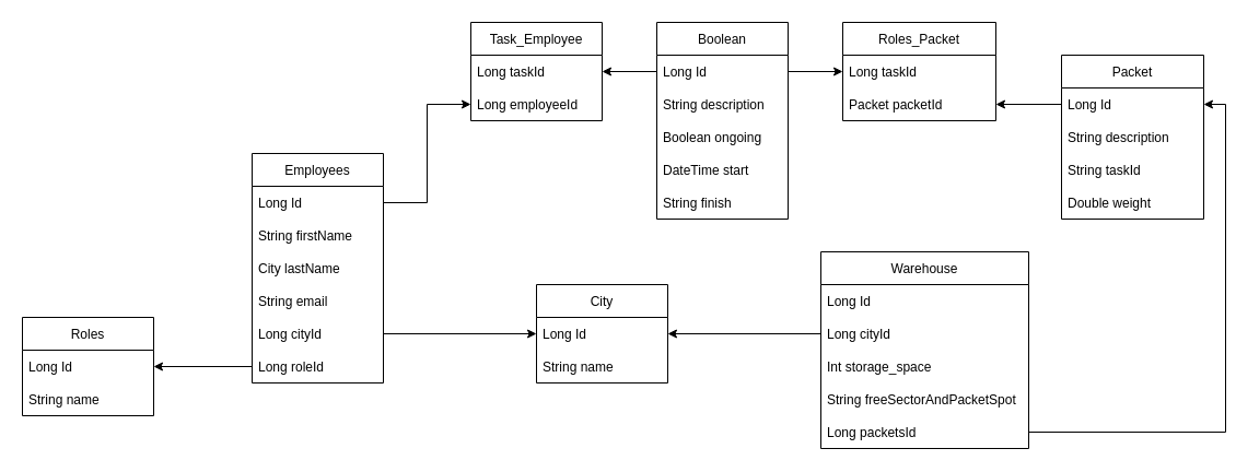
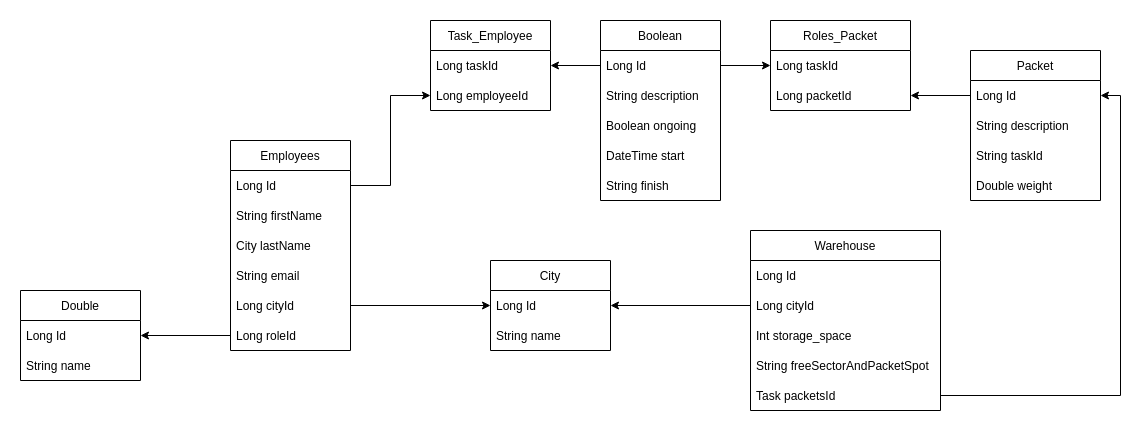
  <mxCell id="0" />
  <mxCell id="1" parent="0" />
- <mxCell id="2" value="Roles" style="swimlane;fontStyle=0;childLayout=stackLayout;horizontal=1;startSize=30;horizontalStack=0;resizeParent=1;resizeParentMax=0;resizeLast=0;collapsible=1;marginBottom=0;" parent="1" vertex="1"><mxGeometry x="20" y="290" width="120" height="90" as="geometry" /></mxCell>
+ <mxCell id="2" value="Double" style="swimlane;fontStyle=0;childLayout=stackLayout;horizontal=1;startSize=30;horizontalStack=0;resizeParent=1;resizeParentMax=0;resizeLast=0;collapsible=1;marginBottom=0;" parent="1" vertex="1"><mxGeometry x="20" y="290" width="120" height="90" as="geometry" /></mxCell>
  <mxCell id="3" value="Long Id" style="text;strokeColor=none;fillColor=none;align=left;verticalAlign=middle;spacingLeft=4;spacingRight=4;overflow=hidden;points=[[0,0.5],[1,0.5]];portConstraint=eastwest;rotatable=0;" parent="2" vertex="1"><mxGeometry y="30" width="120" height="30" as="geometry" /></mxCell>
  <mxCell id="4" value="String name" style="text;strokeColor=none;fillColor=none;align=left;verticalAlign=middle;spacingLeft=4;spacingRight=4;overflow=hidden;points=[[0,0.5],[1,0.5]];portConstraint=eastwest;rotatable=0;" parent="2" vertex="1"><mxGeometry y="60" width="120" height="30" as="geometry" /></mxCell>
  <mxCell id="5" value="Packet" style="swimlane;fontStyle=0;childLayout=stackLayout;horizontal=1;startSize=30;horizontalStack=0;resizeParent=1;resizeParentMax=0;resizeLast=0;collapsible=1;marginBottom=0;" parent="1" vertex="1"><mxGeometry x="970" y="50" width="130" height="150" as="geometry" /></mxCell>
  <mxCell id="6" value="Long Id" style="text;strokeColor=none;fillColor=none;align=left;verticalAlign=middle;spacingLeft=4;spacingRight=4;overflow=hidden;points=[[0,0.5],[1,0.5]];portConstraint=eastwest;rotatable=0;" parent="5" vertex="1"><mxGeometry y="30" width="130" height="30" as="geometry" /></mxCell>
  <mxCell id="7" value="String description" style="text;strokeColor=none;fillColor=none;align=left;verticalAlign=middle;spacingLeft=4;spacingRight=4;overflow=hidden;points=[[0,0.5],[1,0.5]];portConstraint=eastwest;rotatable=0;" parent="5" vertex="1"><mxGeometry y="60" width="130" height="30" as="geometry" /></mxCell>
  <mxCell id="8" value="String taskId" style="text;strokeColor=none;fillColor=none;align=left;verticalAlign=middle;spacingLeft=4;spacingRight=4;overflow=hidden;points=[[0,0.5],[1,0.5]];portConstraint=eastwest;rotatable=0;" parent="5" vertex="1"><mxGeometry y="90" width="130" height="30" as="geometry" /></mxCell>
  <mxCell id="9" value="Double weight" style="text;strokeColor=none;fillColor=none;align=left;verticalAlign=middle;spacingLeft=4;spacingRight=4;overflow=hidden;points=[[0,0.5],[1,0.5]];portConstraint=eastwest;rotatable=0;" parent="5" vertex="1"><mxGeometry y="120" width="130" height="30" as="geometry" /></mxCell>
  <mxCell id="10" value="Warehouse" style="swimlane;fontStyle=0;childLayout=stackLayout;horizontal=1;startSize=30;horizontalStack=0;resizeParent=1;resizeParentMax=0;resizeLast=0;collapsible=1;marginBottom=0;" parent="1" vertex="1"><mxGeometry x="750" y="230" width="190" height="180" as="geometry" /></mxCell>
  <mxCell id="11" value="Long Id" style="text;strokeColor=none;fillColor=none;align=left;verticalAlign=middle;spacingLeft=4;spacingRight=4;overflow=hidden;points=[[0,0.5],[1,0.5]];portConstraint=eastwest;rotatable=0;" parent="10" vertex="1"><mxGeometry y="30" width="190" height="30" as="geometry" /></mxCell>
  <mxCell id="12" value="Long cityId" style="text;strokeColor=none;fillColor=none;align=left;verticalAlign=middle;spacingLeft=4;spacingRight=4;overflow=hidden;points=[[0,0.5],[1,0.5]];portConstraint=eastwest;rotatable=0;" parent="10" vertex="1"><mxGeometry y="60" width="190" height="30" as="geometry" /></mxCell>
  <mxCell id="13" value="Int storage_space" style="text;strokeColor=none;fillColor=none;align=left;verticalAlign=middle;spacingLeft=4;spacingRight=4;overflow=hidden;points=[[0,0.5],[1,0.5]];portConstraint=eastwest;rotatable=0;" parent="10" vertex="1"><mxGeometry y="90" width="190" height="30" as="geometry" /></mxCell>
  <mxCell id="14" value="String freeSectorAndPacketSpot" style="text;strokeColor=none;fillColor=none;align=left;verticalAlign=middle;spacingLeft=4;spacingRight=4;overflow=hidden;points=[[0,0.5],[1,0.5]];portConstraint=eastwest;rotatable=0;" parent="10" vertex="1"><mxGeometry y="120" width="190" height="30" as="geometry" /></mxCell>
- <mxCell id="15" value="Long packetsId" style="text;strokeColor=none;fillColor=none;align=left;verticalAlign=middle;spacingLeft=4;spacingRight=4;overflow=hidden;points=[[0,0.5],[1,0.5]];portConstraint=eastwest;rotatable=0;" parent="10" vertex="1"><mxGeometry y="150" width="190" height="30" as="geometry" /></mxCell>
+ <mxCell id="15" value="Task packetsId" style="text;strokeColor=none;fillColor=none;align=left;verticalAlign=middle;spacingLeft=4;spacingRight=4;overflow=hidden;points=[[0,0.5],[1,0.5]];portConstraint=eastwest;rotatable=0;" parent="10" vertex="1"><mxGeometry y="150" width="190" height="30" as="geometry" /></mxCell>
  <mxCell id="16" value="City" style="swimlane;fontStyle=0;childLayout=stackLayout;horizontal=1;startSize=30;horizontalStack=0;resizeParent=1;resizeParentMax=0;resizeLast=0;collapsible=1;marginBottom=0;" parent="1" vertex="1"><mxGeometry x="490" y="260" width="120" height="90" as="geometry" /></mxCell>
  <mxCell id="17" value="Long Id" style="text;strokeColor=none;fillColor=none;align=left;verticalAlign=middle;spacingLeft=4;spacingRight=4;overflow=hidden;points=[[0,0.5],[1,0.5]];portConstraint=eastwest;rotatable=0;" parent="16" vertex="1"><mxGeometry y="30" width="120" height="30" as="geometry" /></mxCell>
  <mxCell id="18" value="String name" style="text;strokeColor=none;fillColor=none;align=left;verticalAlign=middle;spacingLeft=4;spacingRight=4;overflow=hidden;points=[[0,0.5],[1,0.5]];portConstraint=eastwest;rotatable=0;" parent="16" vertex="1"><mxGeometry y="60" width="120" height="30" as="geometry" /></mxCell>
  <mxCell id="19" value="Employees" style="swimlane;fontStyle=0;childLayout=stackLayout;horizontal=1;startSize=30;horizontalStack=0;resizeParent=1;resizeParentMax=0;resizeLast=0;collapsible=1;marginBottom=0;" parent="1" vertex="1"><mxGeometry x="230" y="140" width="120" height="210" as="geometry" /></mxCell>
  <mxCell id="20" value="Long Id" style="text;strokeColor=none;fillColor=none;align=left;verticalAlign=middle;spacingLeft=4;spacingRight=4;overflow=hidden;points=[[0,0.5],[1,0.5]];portConstraint=eastwest;rotatable=0;" parent="19" vertex="1"><mxGeometry y="30" width="120" height="30" as="geometry" /></mxCell>
  <mxCell id="21" value="String firstName" style="text;strokeColor=none;fillColor=none;align=left;verticalAlign=middle;spacingLeft=4;spacingRight=4;overflow=hidden;points=[[0,0.5],[1,0.5]];portConstraint=eastwest;rotatable=0;" parent="19" vertex="1"><mxGeometry y="60" width="120" height="30" as="geometry" /></mxCell>
  <mxCell id="22" value="City lastName" style="text;strokeColor=none;fillColor=none;align=left;verticalAlign=middle;spacingLeft=4;spacingRight=4;overflow=hidden;points=[[0,0.5],[1,0.5]];portConstraint=eastwest;rotatable=0;" parent="19" vertex="1"><mxGeometry y="90" width="120" height="30" as="geometry" /></mxCell>
  <mxCell id="23" value="String email" style="text;strokeColor=none;fillColor=none;align=left;verticalAlign=middle;spacingLeft=4;spacingRight=4;overflow=hidden;points=[[0,0.5],[1,0.5]];portConstraint=eastwest;rotatable=0;" parent="19" vertex="1"><mxGeometry y="120" width="120" height="30" as="geometry" /></mxCell>
  <mxCell id="24" value="Long cityId" style="text;strokeColor=none;fillColor=none;align=left;verticalAlign=middle;spacingLeft=4;spacingRight=4;overflow=hidden;points=[[0,0.5],[1,0.5]];portConstraint=eastwest;rotatable=0;" parent="19" vertex="1"><mxGeometry y="150" width="120" height="30" as="geometry" /></mxCell>
  <mxCell id="25" value="Long roleId" style="text;strokeColor=none;fillColor=none;align=left;verticalAlign=middle;spacingLeft=4;spacingRight=4;overflow=hidden;points=[[0,0.5],[1,0.5]];portConstraint=eastwest;rotatable=0;" parent="19" vertex="1"><mxGeometry y="180" width="120" height="30" as="geometry" /></mxCell>
  <mxCell id="26" value="Boolean" style="swimlane;fontStyle=0;childLayout=stackLayout;horizontal=1;startSize=30;horizontalStack=0;resizeParent=1;resizeParentMax=0;resizeLast=0;collapsible=1;marginBottom=0;" parent="1" vertex="1"><mxGeometry x="600" y="20" width="120" height="180" as="geometry" /></mxCell>
  <mxCell id="27" value="Long Id" style="text;strokeColor=none;fillColor=none;align=left;verticalAlign=middle;spacingLeft=4;spacingRight=4;overflow=hidden;points=[[0,0.5],[1,0.5]];portConstraint=eastwest;rotatable=0;" parent="26" vertex="1"><mxGeometry y="30" width="120" height="30" as="geometry" /></mxCell>
  <mxCell id="28" value="String description" style="text;strokeColor=none;fillColor=none;align=left;verticalAlign=middle;spacingLeft=4;spacingRight=4;overflow=hidden;points=[[0,0.5],[1,0.5]];portConstraint=eastwest;rotatable=0;" parent="26" vertex="1"><mxGeometry y="60" width="120" height="30" as="geometry" /></mxCell>
  <mxCell id="29" value="Boolean ongoing" style="text;strokeColor=none;fillColor=none;align=left;verticalAlign=middle;spacingLeft=4;spacingRight=4;overflow=hidden;points=[[0,0.5],[1,0.5]];portConstraint=eastwest;rotatable=0;" vertex="1" parent="26"><mxGeometry y="90" width="120" height="30" as="geometry" /></mxCell>
  <mxCell id="30" value="DateTime start" style="text;strokeColor=none;fillColor=none;align=left;verticalAlign=middle;spacingLeft=4;spacingRight=4;overflow=hidden;points=[[0,0.5],[1,0.5]];portConstraint=eastwest;rotatable=0;" parent="26" vertex="1"><mxGeometry y="120" width="120" height="30" as="geometry" /></mxCell>
  <mxCell id="31" value="String finish" style="text;strokeColor=none;fillColor=none;align=left;verticalAlign=middle;spacingLeft=4;spacingRight=4;overflow=hidden;points=[[0,0.5],[1,0.5]];portConstraint=eastwest;rotatable=0;" parent="26" vertex="1"><mxGeometry y="150" width="120" height="30" as="geometry" /></mxCell>
  <mxCell id="32" style="edgeStyle=orthogonalEdgeStyle;rounded=0;orthogonalLoop=1;jettySize=auto;html=1;exitX=1;exitY=0.5;exitDx=0;exitDy=0;entryX=0;entryY=0.5;entryDx=0;entryDy=0;" parent="1" source="24" target="17" edge="1"><mxGeometry relative="1" as="geometry" /></mxCell>
  <mxCell id="33" style="edgeStyle=orthogonalEdgeStyle;rounded=0;orthogonalLoop=1;jettySize=auto;html=1;" parent="1" source="25" target="3" edge="1"><mxGeometry relative="1" as="geometry" /></mxCell>
  <mxCell id="34" style="edgeStyle=orthogonalEdgeStyle;rounded=0;orthogonalLoop=1;jettySize=auto;html=1;entryX=1;entryY=0.5;entryDx=0;entryDy=0;" parent="1" source="12" target="17" edge="1"><mxGeometry relative="1" as="geometry" /></mxCell>
  <mxCell id="35" style="edgeStyle=orthogonalEdgeStyle;rounded=0;orthogonalLoop=1;jettySize=auto;html=1;entryX=1;entryY=0.5;entryDx=0;entryDy=0;" parent="1" source="15" target="6" edge="1"><mxGeometry relative="1" as="geometry" /></mxCell>
  <mxCell id="36" value="Task_Employee" style="swimlane;fontStyle=0;childLayout=stackLayout;horizontal=1;startSize=30;horizontalStack=0;resizeParent=1;resizeParentMax=0;resizeLast=0;collapsible=1;marginBottom=0;" parent="1" vertex="1"><mxGeometry x="430" y="20" width="120" height="90" as="geometry" /></mxCell>
  <mxCell id="37" value="Long taskId" style="text;strokeColor=none;fillColor=none;align=left;verticalAlign=middle;spacingLeft=4;spacingRight=4;overflow=hidden;points=[[0,0.5],[1,0.5]];portConstraint=eastwest;rotatable=0;" parent="36" vertex="1"><mxGeometry y="30" width="120" height="30" as="geometry" /></mxCell>
  <mxCell id="38" value="Long employeeId" style="text;strokeColor=none;fillColor=none;align=left;verticalAlign=middle;spacingLeft=4;spacingRight=4;overflow=hidden;points=[[0,0.5],[1,0.5]];portConstraint=eastwest;rotatable=0;" parent="36" vertex="1"><mxGeometry y="60" width="120" height="30" as="geometry" /></mxCell>
  <mxCell id="39" style="edgeStyle=orthogonalEdgeStyle;rounded=0;orthogonalLoop=1;jettySize=auto;html=1;entryX=0;entryY=0.5;entryDx=0;entryDy=0;" parent="1" source="20" target="38" edge="1"><mxGeometry relative="1" as="geometry" /></mxCell>
  <mxCell id="40" style="edgeStyle=orthogonalEdgeStyle;rounded=0;orthogonalLoop=1;jettySize=auto;html=1;entryX=1;entryY=0.5;entryDx=0;entryDy=0;" parent="1" source="27" target="37" edge="1"><mxGeometry relative="1" as="geometry" /></mxCell>
  <mxCell id="41" value="Roles_Packet" style="swimlane;fontStyle=0;childLayout=stackLayout;horizontal=1;startSize=30;horizontalStack=0;resizeParent=1;resizeParentMax=0;resizeLast=0;collapsible=1;marginBottom=0;" vertex="1" parent="1"><mxGeometry x="770" y="20" width="140" height="90" as="geometry" /></mxCell>
  <mxCell id="42" value="Long taskId" style="text;strokeColor=none;fillColor=none;align=left;verticalAlign=middle;spacingLeft=4;spacingRight=4;overflow=hidden;points=[[0,0.5],[1,0.5]];portConstraint=eastwest;rotatable=0;" vertex="1" parent="41"><mxGeometry y="30" width="140" height="30" as="geometry" /></mxCell>
- <mxCell id="43" value="Packet packetId" style="text;strokeColor=none;fillColor=none;align=left;verticalAlign=middle;spacingLeft=4;spacingRight=4;overflow=hidden;points=[[0,0.5],[1,0.5]];portConstraint=eastwest;rotatable=0;" vertex="1" parent="41"><mxGeometry y="60" width="140" height="30" as="geometry" /></mxCell>
+ <mxCell id="43" value="Long packetId" style="text;strokeColor=none;fillColor=none;align=left;verticalAlign=middle;spacingLeft=4;spacingRight=4;overflow=hidden;points=[[0,0.5],[1,0.5]];portConstraint=eastwest;rotatable=0;" vertex="1" parent="41"><mxGeometry y="60" width="140" height="30" as="geometry" /></mxCell>
  <mxCell id="44" style="edgeStyle=orthogonalEdgeStyle;rounded=0;orthogonalLoop=1;jettySize=auto;html=1;" edge="1" parent="1" source="27" target="42"><mxGeometry relative="1" as="geometry" /></mxCell>
  <mxCell id="45" style="edgeStyle=orthogonalEdgeStyle;rounded=0;orthogonalLoop=1;jettySize=auto;html=1;entryX=1;entryY=0.5;entryDx=0;entryDy=0;" edge="1" parent="1" source="6" target="43"><mxGeometry relative="1" as="geometry" /></mxCell>
